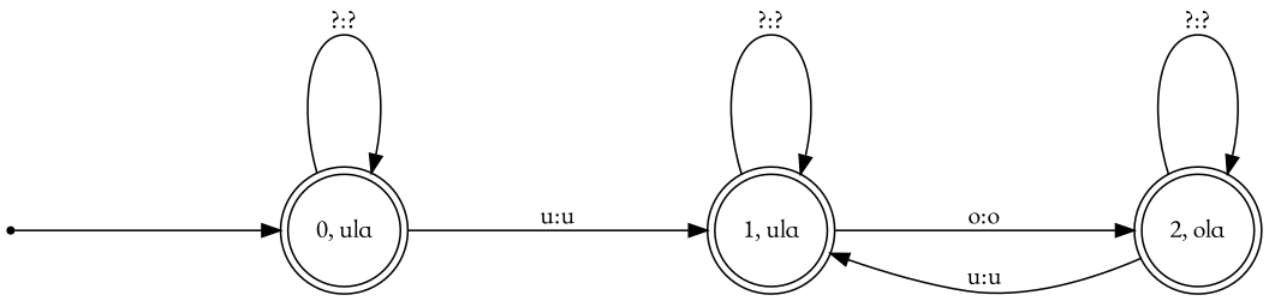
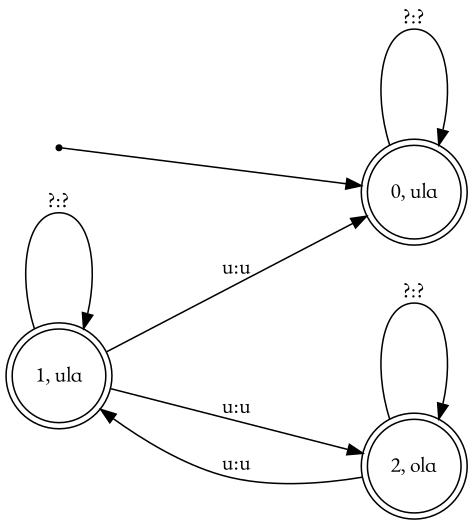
  digraph {
    fontname="EB Garamond"
    nodesep=1
    rankdir=LR
    ranksep=2
    node [fontname="EB Garamond" shape=doublecircle]
    edge [fontname="EB Garamond"]
    start [shape=point]
    "0, ulɑ"
    "1, ulɑ"
    "2, olɑ"
    start -> "0, ulɑ"
    "0, ulɑ" -> "0, ulɑ" [label="?:?"]
-   "0, ulɑ" -> "1, ulɑ" [label="u:u"]
+   "1, ulɑ" -> "0, ulɑ" [label="u:u"]
    "1, ulɑ" -> "1, ulɑ" [label="?:?"]
-   "1, ulɑ" -> "2, olɑ" [label="o:o"]
+   "1, ulɑ" -> "2, olɑ" [label="u:u"]
    "2, olɑ" -> "1, ulɑ" [label="u:u"]
    "2, olɑ" -> "2, olɑ" [label="?:?"]
  }
